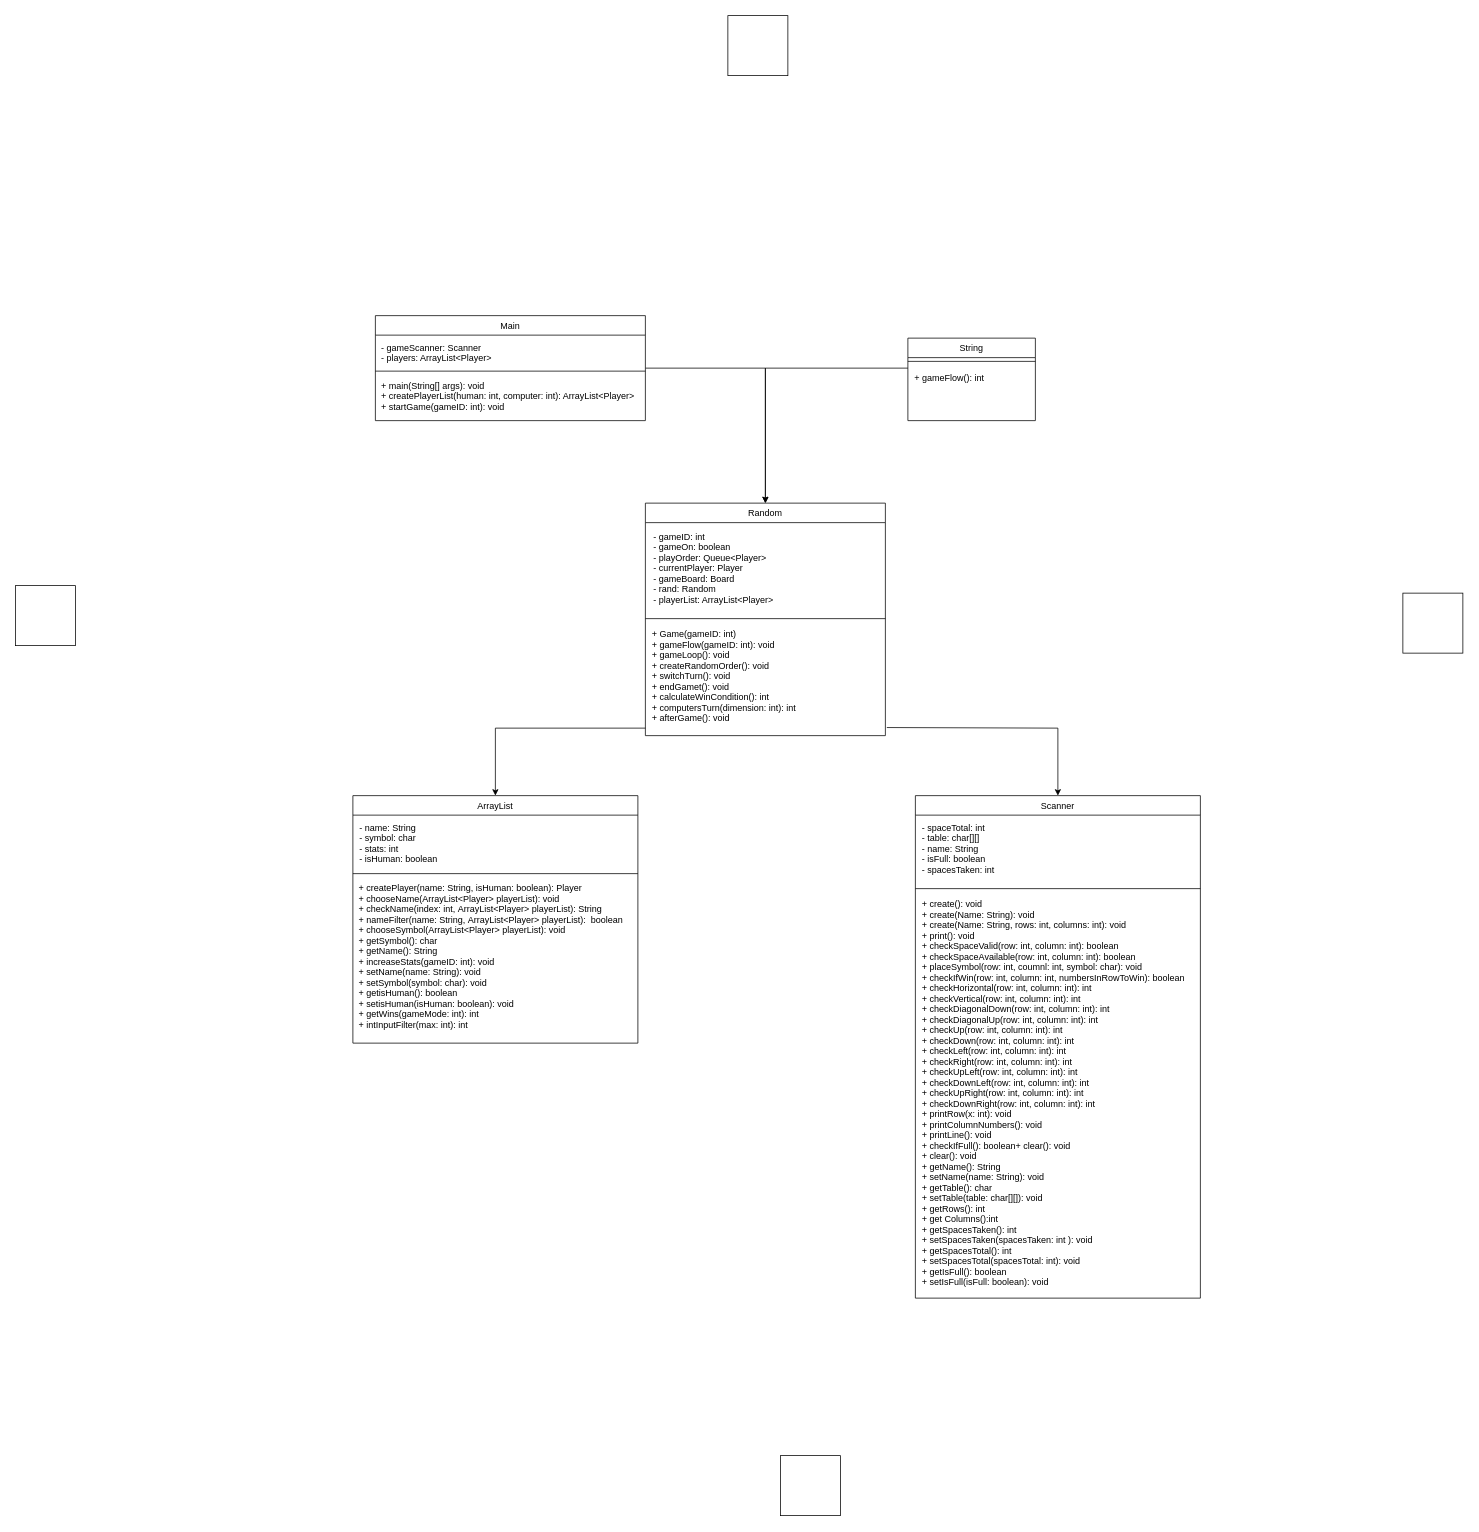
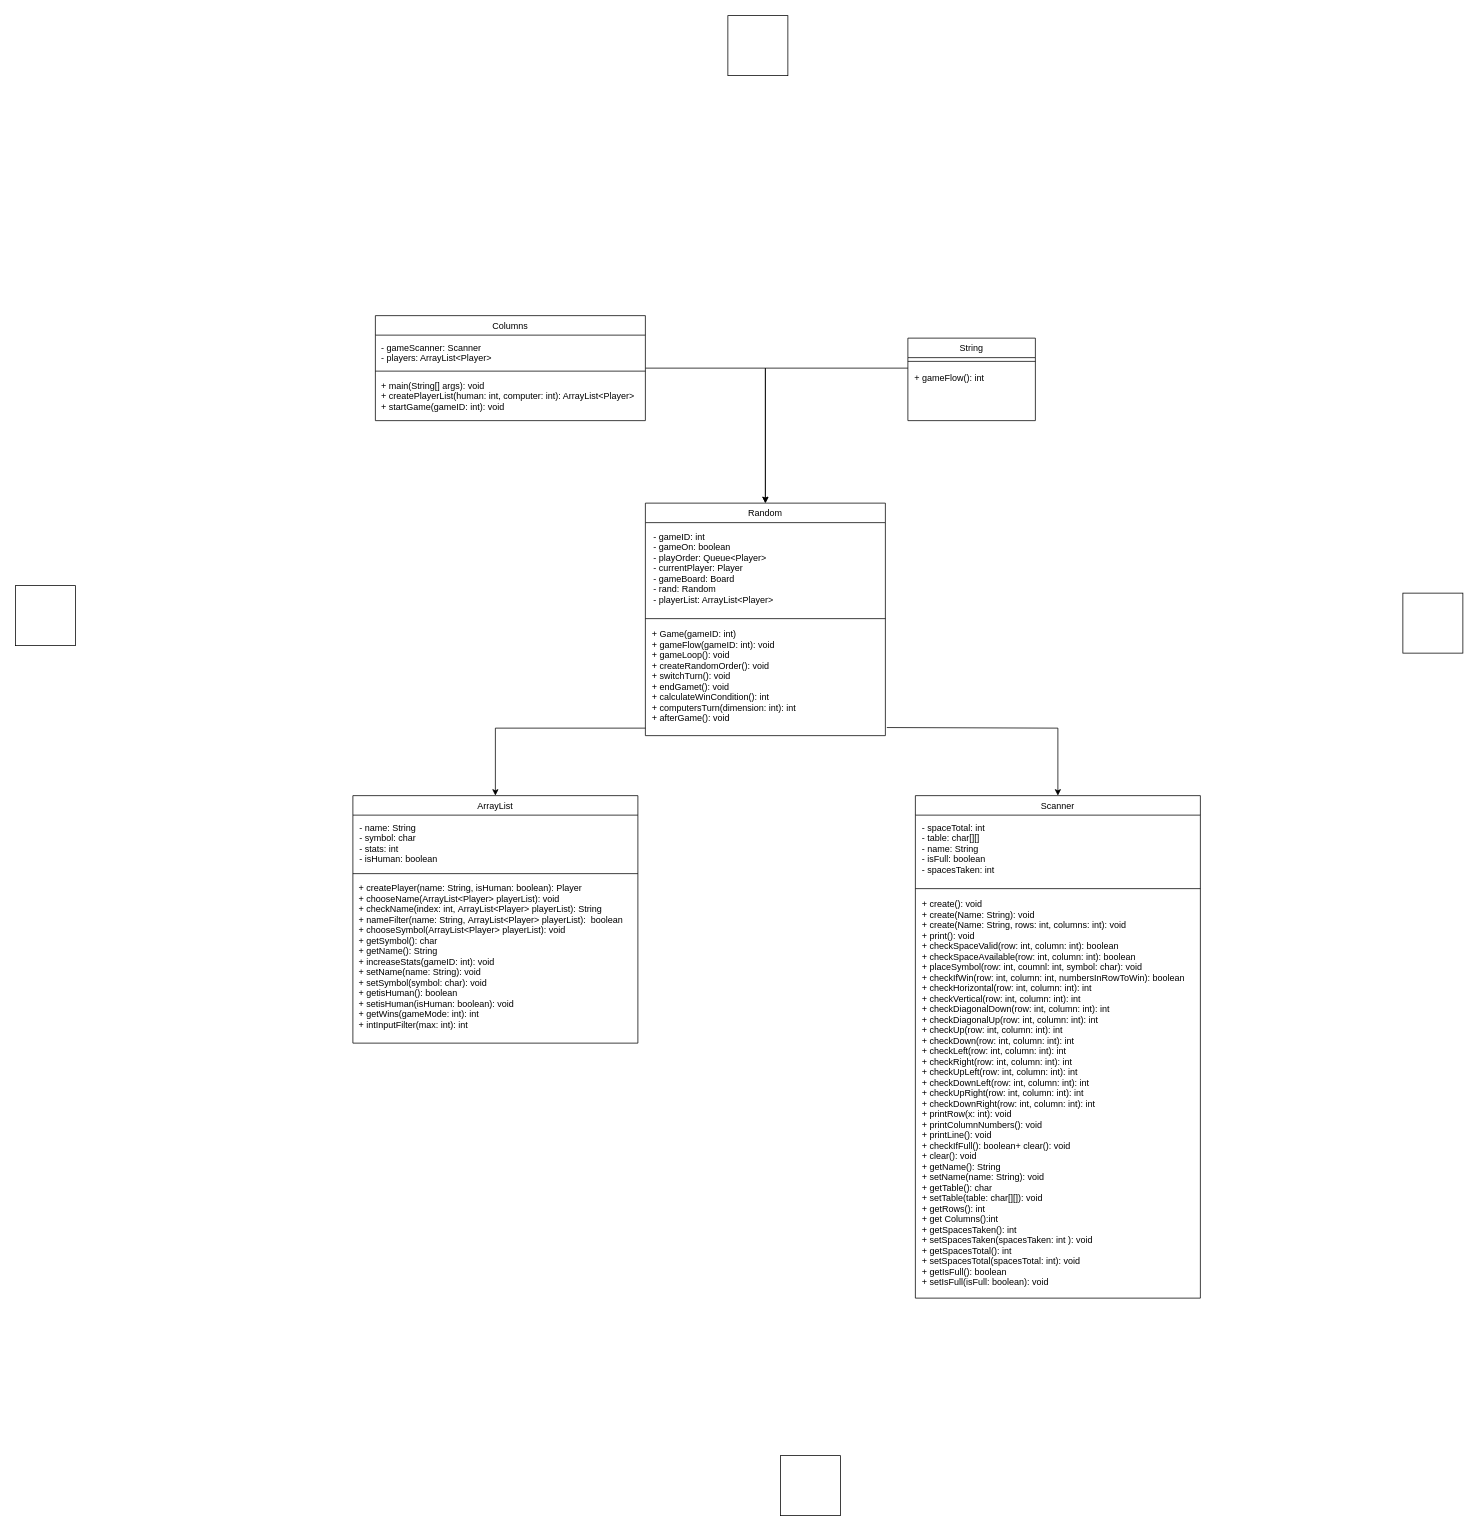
  <mxCell id="0" />
  <mxCell id="1" parent="0" />
  <mxCell id="2" value="Random" style="swimlane;fontStyle=0;align=center;verticalAlign=top;childLayout=stackLayout;horizontal=1;startSize=26;horizontalStack=0;resizeParent=1;resizeLast=0;collapsible=1;marginBottom=0;rounded=0;shadow=0;strokeWidth=1;flipH=0;flipV=0;" parent="1" vertex="1"><mxGeometry x="860" y="670" width="320" height="310" as="geometry"><mxRectangle x="130" y="380" width="160" height="26" as="alternateBounds" /></mxGeometry></mxCell>
  <mxCell id="3" value="- gameID: int&#10;- gameOn: boolean&#10;- playOrder: Queue&lt;Player&gt;&#10;- currentPlayer: Player&#10;- gameBoard: Board&#10;- rand: Random&#10;- playerList: ArrayList&lt;Player&gt;" style="text;align=left;verticalAlign=top;spacingLeft=4;spacingRight=4;overflow=hidden;rotatable=0;points=[[0,0.5],[1,0.5]];portConstraint=eastwest;spacing=7;" parent="2" vertex="1"><mxGeometry y="26" width="320" height="124" as="geometry" /></mxCell>
  <mxCell id="4" value="" style="line;html=1;strokeWidth=1;align=left;verticalAlign=middle;spacingTop=-1;spacingLeft=3;spacingRight=3;rotatable=0;labelPosition=right;points=[];portConstraint=eastwest;" parent="2" vertex="1"><mxGeometry y="150" width="320" height="8" as="geometry" /></mxCell>
  <mxCell id="5" value="+ Game(gameID: int)&#10;+ gameFlow(gameID: int): void&#10;+ gameLoop(): void&#10;+ createRandomOrder(): void&#10;+ switchTurn(): void&#10;+ endGamet(): void&#10;+ calculateWinCondition(): int&#10;+ computersTurn(dimension: int): int&#10;+ afterGame(): void" style="text;align=left;verticalAlign=top;spacingLeft=4;spacingRight=4;overflow=hidden;rotatable=0;points=[[0,0.5],[1,0.5]];portConstraint=eastwest;fontStyle=0;spacing=5;" parent="2" vertex="1"><mxGeometry y="158" width="320" height="152" as="geometry" /></mxCell>
  <mxCell id="6" value="Scanner" style="swimlane;fontStyle=0;align=center;verticalAlign=top;childLayout=stackLayout;horizontal=1;startSize=26;horizontalStack=0;resizeParent=1;resizeLast=0;collapsible=1;marginBottom=0;rounded=0;shadow=0;strokeWidth=1;" parent="1" vertex="1"><mxGeometry x="1220" y="1060" width="380" height="670" as="geometry"><mxRectangle x="340" y="380" width="170" height="26" as="alternateBounds" /></mxGeometry></mxCell>
  <mxCell id="7" value="- spaceTotal: int&#10;- table: char[][]&#10;- name: String&#10;- isFull: boolean&#10;- spacesTaken: int" style="text;align=left;verticalAlign=top;spacingLeft=4;spacingRight=4;overflow=hidden;rotatable=0;points=[[0,0.5],[1,0.5]];portConstraint=eastwest;spacing=5;" parent="6" vertex="1"><mxGeometry y="26" width="380" height="94" as="geometry" /></mxCell>
  <mxCell id="8" value="" style="line;html=1;strokeWidth=1;align=left;verticalAlign=middle;spacingTop=-1;spacingLeft=3;spacingRight=3;rotatable=0;labelPosition=right;points=[];portConstraint=eastwest;" parent="6" vertex="1"><mxGeometry y="120" width="380" height="8" as="geometry" /></mxCell>
  <mxCell id="9" value="+ create(): void&#10;+ create(Name: String): void&#10;+ create(Name: String, rows: int, columns: int): void&#10;+ print(): void&#10;+ checkSpaceValid(row: int, column: int): boolean&#10;+ checkSpaceAvailable(row: int, column: int): boolean&#10;+ placeSymbol(row: int, coumnl: int, symbol: char): void&#10;+ checkIfWin(row: int, column: int, numbersInRowToWin): boolean&#10;+ checkHorizontal(row: int, column: int): int&#10;+ checkVertical(row: int, column: int): int&#10;+ checkDiagonalDown(row: int, column: int): int&#10;+ checkDiagonalUp(row: int, column: int): int&#10;+ checkUp(row: int, column: int): int&#10;+ checkDown(row: int, column: int): int&#10;+ checkLeft(row: int, column: int): int&#10;+ checkRight(row: int, column: int): int&#10;+ checkUpLeft(row: int, column: int): int&#10;+ checkDownLeft(row: int, column: int): int&#10;+ checkUpRight(row: int, column: int): int&#10;+ checkDownRight(row: int, column: int): int&#10;+ printRow(x: int): void&#10;+ printColumnNumbers(): void&#10;+ printLine(): void&#10;+ checkIfFull(): boolean+ clear(): void&#10;+ clear(): void&#10;+ getName(): String&#10;+ setName(name: String): void&#10;+ getTable(): char&#10;+ setTable(table: char[][]): void&#10;+ getRows(): int&#10;+ get Columns():int&#10;+ getSpacesTaken(): int&#10;+ setSpacesTaken(spacesTaken: int ): void&#10;+ getSpacesTotal(): int&#10;+ setSpacesTotal(spacesTotal: int): void&#10;+ getIsFull(): boolean&#10;+ setIsFull(isFull: boolean): void&#10;" style="text;align=left;verticalAlign=top;spacingLeft=4;spacingRight=4;overflow=hidden;rotatable=0;points=[[0,0.5],[1,0.5]];portConstraint=eastwest;spacing=5;" parent="6" vertex="1"><mxGeometry y="128" width="380" height="542" as="geometry" /></mxCell>
- <mxCell id="10" value="Main" style="swimlane;fontStyle=0;align=center;verticalAlign=top;childLayout=stackLayout;horizontal=1;startSize=26;horizontalStack=0;resizeParent=1;resizeLast=0;collapsible=1;marginBottom=0;rounded=0;shadow=0;strokeWidth=1;" parent="1" vertex="1"><mxGeometry x="500" y="420" width="360" height="140" as="geometry"><mxRectangle x="550" y="140" width="160" height="26" as="alternateBounds" /></mxGeometry></mxCell>
+ <mxCell id="10" value="Columns" style="swimlane;fontStyle=0;align=center;verticalAlign=top;childLayout=stackLayout;horizontal=1;startSize=26;horizontalStack=0;resizeParent=1;resizeLast=0;collapsible=1;marginBottom=0;rounded=0;shadow=0;strokeWidth=1;" parent="1" vertex="1"><mxGeometry x="500" y="420" width="360" height="140" as="geometry"><mxRectangle x="550" y="140" width="160" height="26" as="alternateBounds" /></mxGeometry></mxCell>
  <mxCell id="11" value="- gameScanner: Scanner&#10;- players: ArrayList&lt;Player&gt;" style="text;align=left;verticalAlign=top;spacingLeft=4;spacingRight=4;overflow=hidden;rotatable=0;points=[[0,0.5],[1,0.5]];portConstraint=eastwest;spacing=4;spacingTop=1;" parent="10" vertex="1"><mxGeometry y="26" width="360" height="44" as="geometry" /></mxCell>
  <mxCell id="12" value="" style="line;html=1;strokeWidth=1;align=left;verticalAlign=middle;spacingTop=-1;spacingLeft=3;spacingRight=3;rotatable=0;labelPosition=right;points=[];portConstraint=eastwest;" parent="10" vertex="1"><mxGeometry y="70" width="360" height="8" as="geometry" /></mxCell>
  <mxCell id="13" value="+ main(String[] args): void&#10;+ createPlayerList(human: int, computer: int): ArrayList&lt;Player&gt;&#10;+ startGame(gameID: int): void" style="text;align=left;verticalAlign=top;spacingLeft=4;spacingRight=4;overflow=hidden;rotatable=0;points=[[0,0.5],[1,0.5]];portConstraint=eastwest;spacing=4;" parent="10" vertex="1"><mxGeometry y="78" width="360" height="62" as="geometry" /></mxCell>
  <mxCell id="14" value="ArrayList" style="swimlane;fontStyle=0;align=center;verticalAlign=top;childLayout=stackLayout;horizontal=1;startSize=26;horizontalStack=0;resizeParent=1;resizeLast=0;collapsible=1;marginBottom=0;rounded=0;shadow=0;strokeWidth=1;" parent="1" vertex="1"><mxGeometry x="470" y="1060" width="380" height="330" as="geometry"><mxRectangle x="230" y="140" width="160" height="26" as="alternateBounds" /></mxGeometry></mxCell>
  <mxCell id="15" value="- name: String&#10;- symbol: char&#10;- stats: int&#10;- isHuman: boolean" style="text;align=left;verticalAlign=top;spacingLeft=4;spacingRight=4;overflow=hidden;rotatable=0;points=[[0,0.5],[1,0.5]];portConstraint=eastwest;spacing=5;" parent="14" vertex="1"><mxGeometry y="26" width="380" height="74" as="geometry" /></mxCell>
  <mxCell id="16" value="" style="line;html=1;strokeWidth=1;align=left;verticalAlign=middle;spacingTop=-1;spacingLeft=3;spacingRight=3;rotatable=0;labelPosition=right;points=[];portConstraint=eastwest;" parent="14" vertex="1"><mxGeometry y="100" width="380" height="8" as="geometry" /></mxCell>
  <mxCell id="17" value="+ createPlayer(name: String, isHuman: boolean): Player&#10;+ chooseName(ArrayList&lt;Player&gt; playerList): void&#10;+ checkName(index: int, ArrayList&lt;Player&gt; playerList): String&#10;+ nameFilter(name: String, ArrayList&lt;Player&gt; playerList):  boolean&#10;+ chooseSymbol(ArrayList&lt;Player&gt; playerList): void&#10;+ getSymbol(): char&#10;+ getName(): String&#10;+ increaseStats(gameID: int): void&#10;+ setName(name: String): void&#10;+ setSymbol(symbol: char): void&#10;+ getisHuman(): boolean&#10;+ setisHuman(isHuman: boolean): void&#10;+ getWins(gameMode: int): int&#10;+ intInputFilter(max: int): int" style="text;align=left;verticalAlign=top;spacingLeft=4;spacingRight=4;overflow=hidden;rotatable=0;points=[[0,0.5],[1,0.5]];portConstraint=eastwest;spacing=4;" parent="14" vertex="1"><mxGeometry y="108" width="380" height="222" as="geometry" /></mxCell>
  <mxCell id="18" value="String" style="swimlane;fontStyle=0;align=center;verticalAlign=top;childLayout=stackLayout;horizontal=1;startSize=26;horizontalStack=0;resizeParent=1;resizeLast=0;collapsible=1;marginBottom=0;rounded=0;shadow=0;strokeWidth=1;flipH=0;flipV=0;" parent="1" vertex="1"><mxGeometry x="1210" y="450" width="170" height="110" as="geometry"><mxRectangle x="130" y="380" width="160" height="26" as="alternateBounds" /></mxGeometry></mxCell>
  <mxCell id="19" value="" style="line;html=1;strokeWidth=1;align=left;verticalAlign=middle;spacingTop=-1;spacingLeft=3;spacingRight=3;rotatable=0;labelPosition=right;points=[];portConstraint=eastwest;" parent="18" vertex="1"><mxGeometry y="26" width="170" height="10" as="geometry" /></mxCell>
  <mxCell id="20" value="+ gameFlow(): int" style="text;align=left;verticalAlign=top;spacingLeft=4;spacingRight=4;overflow=hidden;rotatable=0;points=[[0,0.5],[1,0.5]];portConstraint=eastwest;fontStyle=0;spacing=5;" parent="18" vertex="1"><mxGeometry y="36" width="170" height="32" as="geometry" /></mxCell>
  <mxCell id="21" value="" style="endArrow=classic;html=1;rounded=0;entryX=0.5;entryY=0;entryDx=0;entryDy=0;" edge="1" parent="1" target="14"><mxGeometry width="50" height="50" relative="1" as="geometry"><mxPoint x="860" y="970" as="sourcePoint" /><mxPoint x="730" y="800" as="targetPoint" /><Array as="points"><mxPoint x="660" y="970" /></Array></mxGeometry></mxCell>
  <mxCell id="22" value="" style="endArrow=classic;html=1;rounded=0;entryX=0.5;entryY=0;entryDx=0;entryDy=0;exitX=1.006;exitY=0.929;exitDx=0;exitDy=0;exitPerimeter=0;" edge="1" parent="1" source="5" target="6"><mxGeometry width="50" height="50" relative="1" as="geometry"><mxPoint x="980" y="1250" as="sourcePoint" /><mxPoint x="1030" y="1200" as="targetPoint" /><Array as="points"><mxPoint x="1410" y="970" /></Array></mxGeometry></mxCell>
  <mxCell id="23" value="" style="endArrow=classic;html=1;rounded=0;exitX=1.001;exitY=0;exitDx=0;exitDy=0;exitPerimeter=0;entryX=0.5;entryY=0;entryDx=0;entryDy=0;" edge="1" parent="1" source="12" target="2"><mxGeometry width="50" height="50" relative="1" as="geometry"><mxPoint x="980" y="830" as="sourcePoint" /><mxPoint x="1030" y="780" as="targetPoint" /><Array as="points"><mxPoint x="1020" y="490" /></Array></mxGeometry></mxCell>
  <mxCell id="24" value="" style="endArrow=classic;html=1;rounded=0;entryX=0.5;entryY=0;entryDx=0;entryDy=0;" edge="1" parent="1" target="2"><mxGeometry width="50" height="50" relative="1" as="geometry"><mxPoint x="1210" y="490" as="sourcePoint" /><mxPoint x="1040" y="660" as="targetPoint" /><Array as="points"><mxPoint x="1020" y="490" /></Array></mxGeometry></mxCell>
  <mxCell id="25" value="" style="whiteSpace=wrap;html=1;aspect=fixed;" vertex="1" parent="1"><mxGeometry x="20" y="780" width="80" height="80" as="geometry" /></mxCell>
  <mxCell id="26" value="" style="whiteSpace=wrap;html=1;aspect=fixed;" vertex="1" parent="1"><mxGeometry x="1870" y="790" width="80" height="80" as="geometry" /></mxCell>
  <mxCell id="27" value="" style="whiteSpace=wrap;html=1;aspect=fixed;" vertex="1" parent="1"><mxGeometry x="970" y="20" width="80" height="80" as="geometry" /></mxCell>
  <mxCell id="28" value="" style="whiteSpace=wrap;html=1;aspect=fixed;" vertex="1" parent="1"><mxGeometry x="1040" y="1940" width="80" height="80" as="geometry" /></mxCell>
